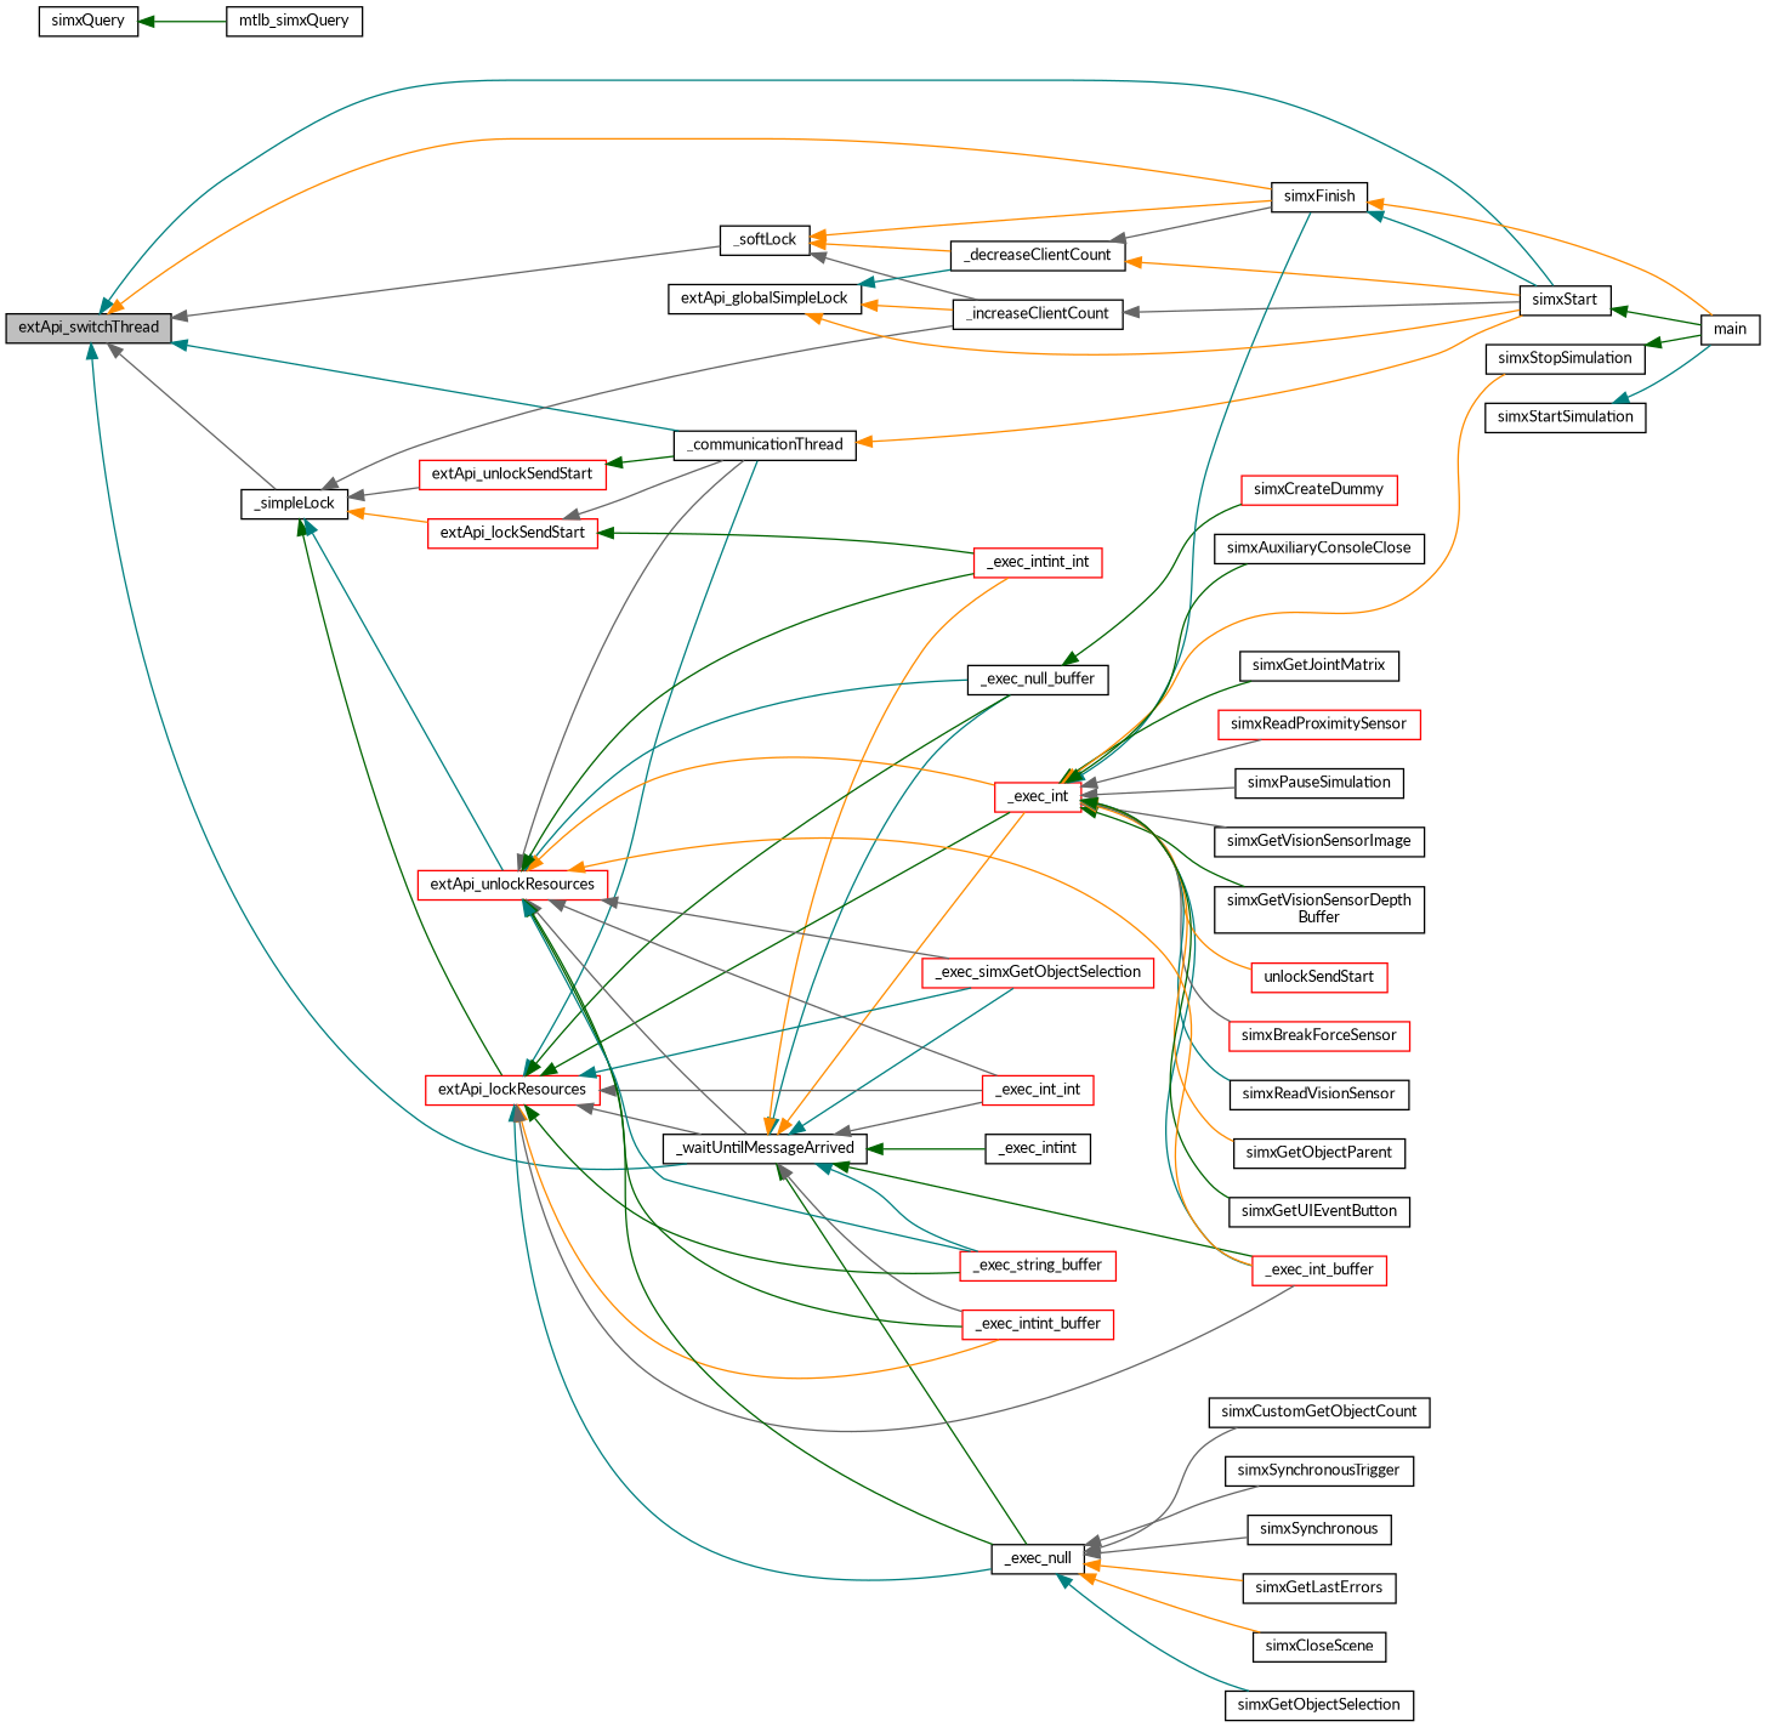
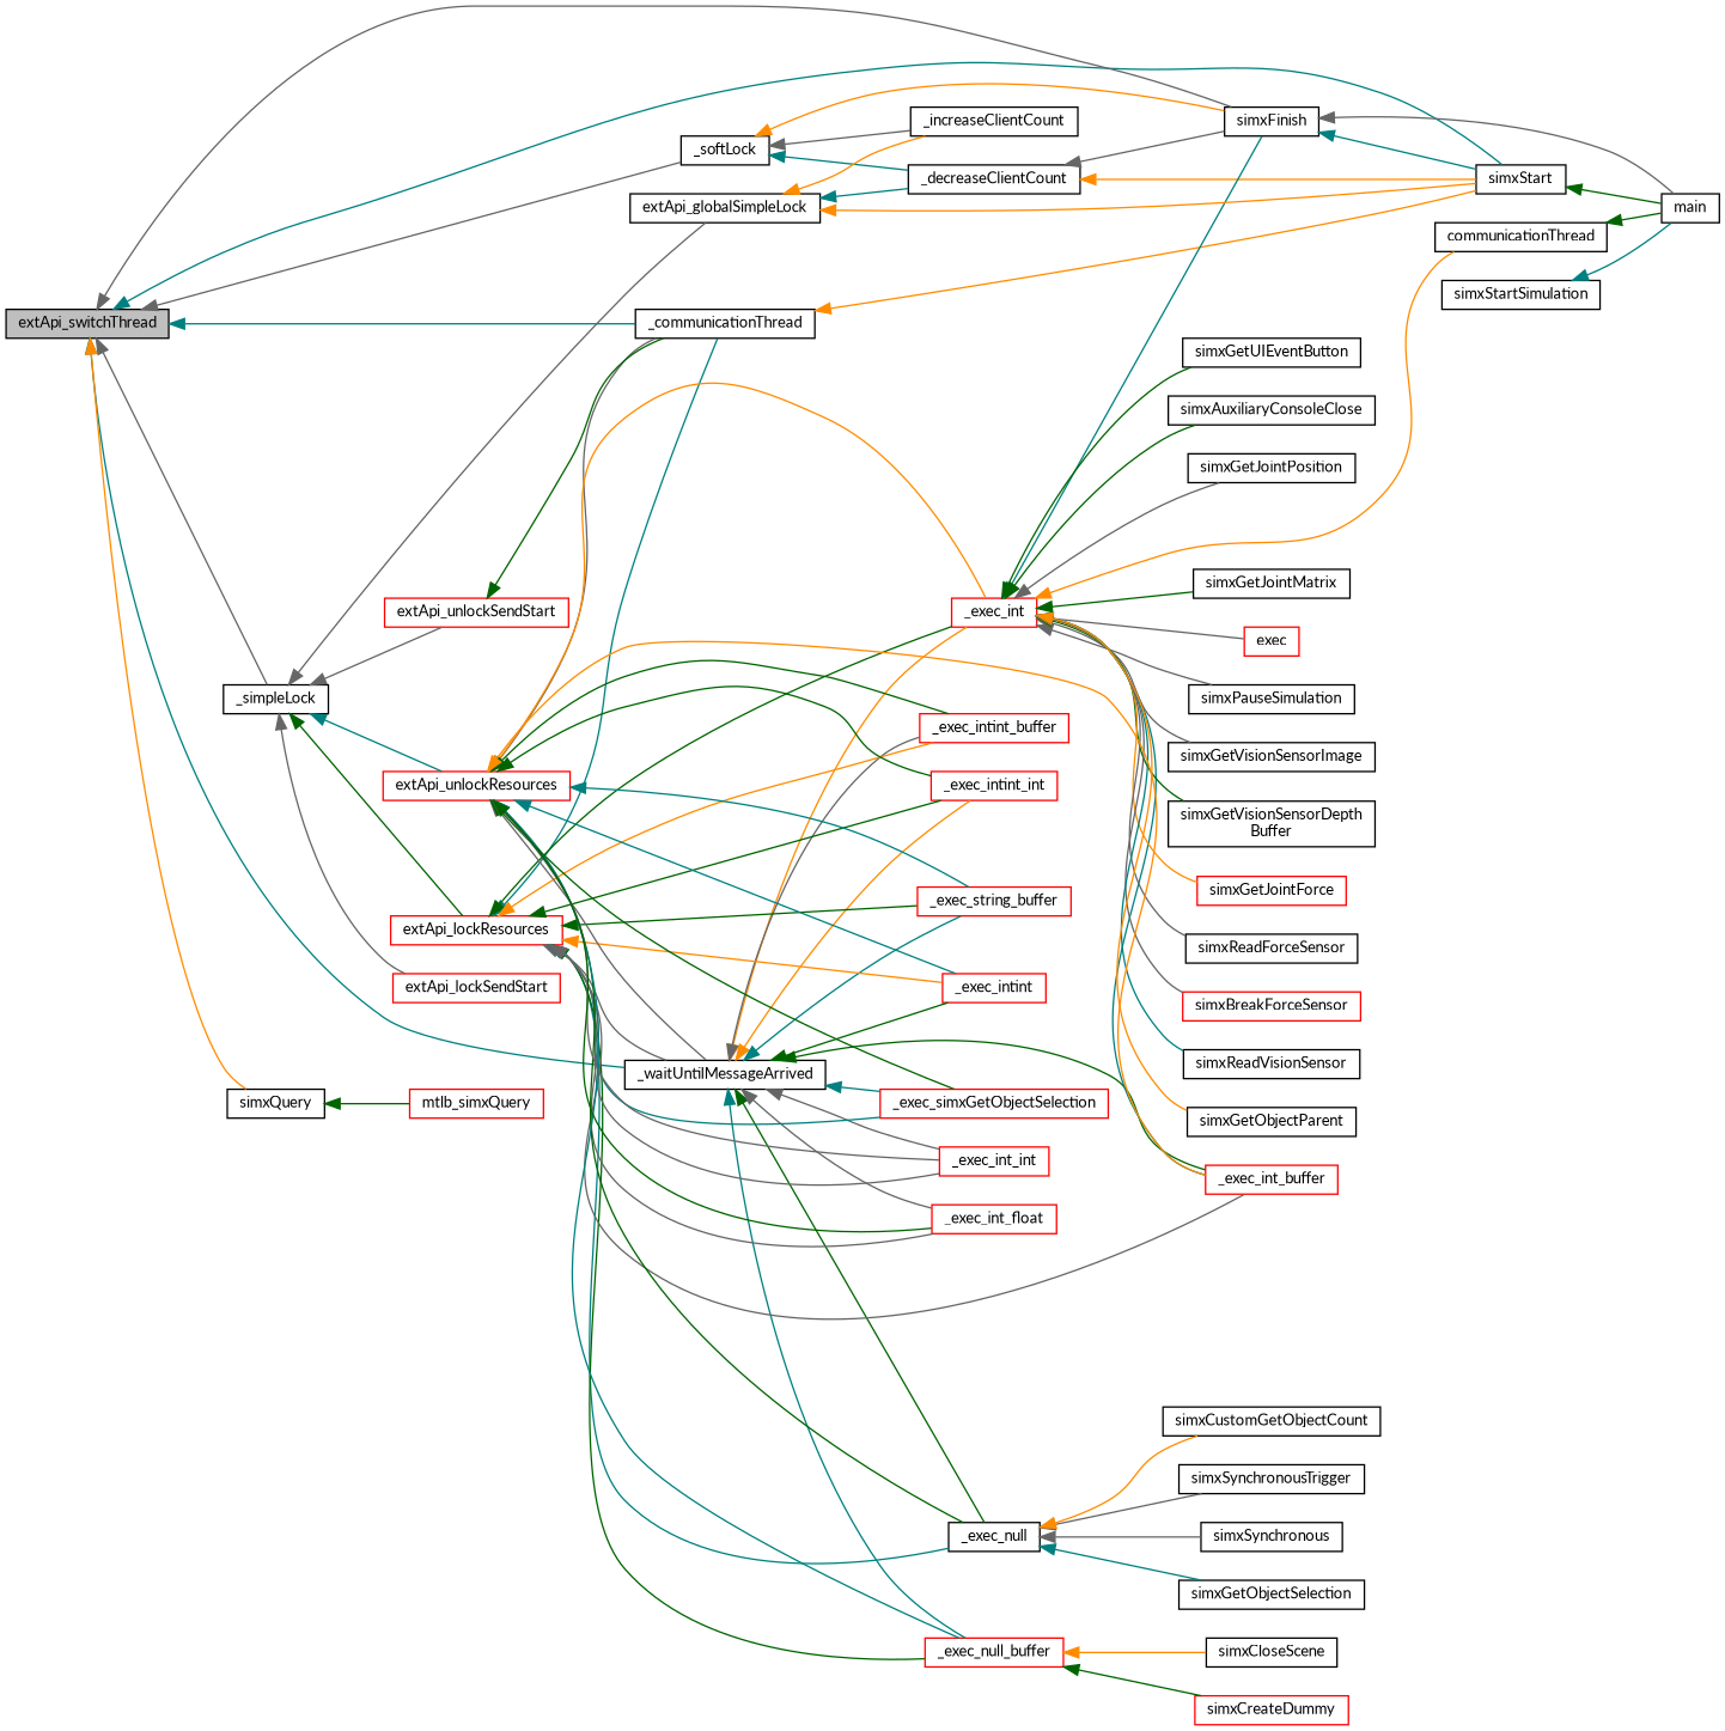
  digraph {
    fontname=Lato
    rankdir=LR
    node [color=black fillcolor=white fontname=Lato fontsize=10 shape=record style=filled]
    edge [color=gray40 dir=back fontname=Lato fontsize=10 labelfontname=Helvetica labelfontsize=10 style=solid]
    n1 [fillcolor=grey75 fontcolor=black height=0.2 label=extApi_switchThread width=0.4]
    n2 [height=0.2 label=_softLock width=0.4]
    n3 [height=0.2 label=simxStart width=0.4]
    n4 [height=0.2 label=simxFinish width=0.4]
    n5 [height=0.2 label=_waitUntilMessageArrived width=0.4]
    n6 [height=0.2 label=_communicationThread width=0.4]
    n7 [height=0.2 label=simxQuery width=0.4]
    n8 [height=0.2 label=_simpleLock width=0.4]
    n9 [height=0.2 label=_increaseClientCount width=0.4]
    n10 [height=0.2 label=_decreaseClientCount width=0.4]
    n11 [height=0.2 label=main width=0.4]
    n12 [height=0.2 label=_exec_null width=0.4]
-   n13 [height=0.2 label=_exec_null_buffer width=0.4]
+   n13 [color=red height=0.2 label=_exec_null_buffer width=0.4]
    n14 [color=red height=0.2 label=_exec_int width=0.4]
-   n15 [height=0.2 label=_exec_intint width=0.4]
+   n15 [color=red height=0.2 label=_exec_intint width=0.4]
    n16 [color=red height=0.2 label=_exec_simxGetObjectSelection width=0.4]
    n17 [color=red height=0.2 label=_exec_int_int width=0.4]
    n18 [color=red height=0.2 label=_exec_intint_int width=0.4]
    n19 [color=red height=0.2 label=_exec_intint_buffer width=0.4]
+   n20 [color=red height=0.2 label=_exec_int_float width=0.4]
    n21 [color=red height=0.2 label=_exec_int_buffer width=0.4]
    n22 [color=red height=0.2 label=_exec_string_buffer width=0.4]
-   n23 [height=0.2 label=mtlb_simxQuery width=0.4]
+   n23 [color=red height=0.2 label=mtlb_simxQuery width=0.4]
    n24 [height=0.2 label=extApi_globalSimpleLock width=0.4]
    n25 [color=red height=0.2 label=extApi_lockResources width=0.4]
    n26 [color=red height=0.2 label=extApi_unlockResources width=0.4]
    n27 [color=red height=0.2 label=extApi_lockSendStart width=0.4]
    n28 [color=red height=0.2 label=extApi_unlockSendStart width=0.4]
    n29 [height=0.2 label=simxSynchronousTrigger width=0.4]
    n30 [height=0.2 label=simxSynchronous width=0.4]
-   n31 [height=0.2 label=simxGetLastErrors width=0.4]
    n32 [height=0.2 label=simxCloseScene width=0.4]
    n33 [height=0.2 label=simxGetObjectSelection width=0.4]
    n34 [height=0.2 label=simxCustomGetObjectCount width=0.4]
    n35 [color=red height=0.2 label=simxCreateDummy width=0.4]
+   n36 [height=0.2 label=simxGetJointPosition width=0.4]
    n37 [height=0.2 label=simxGetJointMatrix width=0.4]
-   n38 [color=red height=0.2 label=simxReadProximitySensor width=0.4]
+   n38 [color=red height=0.2 label=exec width=0.4]
    n39 [height=0.2 label=simxPauseSimulation width=0.4]
-   n40 [height=0.2 label=simxStopSimulation width=0.4]
+   n40 [height=0.2 label=communicationThread width=0.4]
    n41 [height=0.2 label=simxGetVisionSensorImage width=0.4]
    n42 [height=0.2 label="simxGetVisionSensorDepth\lBuffer" width=0.4]
-   n43 [color=red height=0.2 label=unlockSendStart width=0.4]
+   n43 [color=red height=0.2 label=simxGetJointForce width=0.4]
+   n44 [height=0.2 label=simxReadForceSensor width=0.4]
    n45 [color=red height=0.2 label=simxBreakForceSensor width=0.4]
    n46 [height=0.2 label=simxReadVisionSensor width=0.4]
    n47 [height=0.2 label=simxGetObjectParent width=0.4]
    n48 [height=0.2 label=simxGetUIEventButton width=0.4]
    n49 [height=0.2 label=simxAuxiliaryConsoleClose width=0.4]
    n50 [height=0.2 label=simxStartSimulation width=0.4]
    n1 -> n2
    n1 -> n3 [color=teal]
-   n1 -> n4 [color=darkorange]
+   n1 -> n4
    n1 -> n5 [color=teal]
    n1 -> n6 [color=teal]
+   n1 -> n7 [color=darkorange]
    n1 -> n8
    n2 -> n4 [color=darkorange]
    n2 -> n9
-   n2 -> n10 [color=darkorange]
+   n2 -> n10 [color=teal]
    n3 -> n11 [color=darkgreen]
    n4 -> n3 [color=teal]
-   n4 -> n11 [color=darkorange]
+   n4 -> n11
    n5 -> n12 [color=darkgreen]
    n5 -> n13 [color=teal]
    n5 -> n14 [color=darkorange]
    n5 -> n15 [color=darkgreen]
    n5 -> n16 [color=teal]
    n5 -> n17
    n5 -> n18 [color=darkorange]
    n5 -> n19
+   n5 -> n20
    n5 -> n21 [color=darkgreen]
    n5 -> n22 [color=teal]
    n6 -> n3 [color=darkorange]
    n7 -> n23 [color=darkgreen]
-   n8 -> n9
+   n8 -> n24
    n8 -> n25 [color=darkgreen]
    n8 -> n26 [color=teal]
-   n8 -> n27 [color=darkorange]
+   n8 -> n27
    n8 -> n28
-   n9 -> n3
    n10 -> n3 [color=darkorange]
    n10 -> n4
    n12 -> n29
    n12 -> n30
-   n12 -> n31 [color=darkorange]
-   n12 -> n32 [color=darkorange]
+   n13 -> n32 [color=darkorange]
    n12 -> n33 [color=teal]
-   n12 -> n34
+   n12 -> n34 [color=darkorange]
    n13 -> n35 [color=darkgreen]
    n14 -> n4 [color=teal]
    n14 -> n21 [color=teal]
+   n14 -> n36
    n14 -> n37 [color=darkgreen]
    n14 -> n38
    n14 -> n39
    n14 -> n40 [color=darkorange]
    n14 -> n41
    n14 -> n42 [color=darkgreen]
    n14 -> n43 [color=darkorange]
+   n14 -> n44
    n14 -> n45
    n14 -> n46 [color=teal]
    n14 -> n47 [color=darkorange]
    n14 -> n48 [color=darkgreen]
    n14 -> n49 [color=darkgreen]
    n24 -> n3 [color=darkorange]
    n24 -> n9 [color=darkorange]
    n24 -> n10 [color=teal]
    n25 -> n5
    n25 -> n6 [color=teal]
    n25 -> n12 [color=teal]
    n25 -> n13 [color=darkgreen]
    n25 -> n14 [color=darkgreen]
+   n25 -> n15 [color=darkorange]
    n25 -> n16 [color=teal]
    n25 -> n17
-   n27 -> n18 [color=darkgreen]
+   n25 -> n18 [color=darkgreen]
    n25 -> n19 [color=darkorange]
+   n25 -> n20
    n25 -> n21
    n25 -> n22 [color=darkgreen]
    n26 -> n5
    n26 -> n6
    n26 -> n12 [color=darkgreen]
    n26 -> n13 [color=teal]
    n26 -> n14 [color=darkorange]
-   n26 -> n16
+   n26 -> n15 [color=teal]
+   n26 -> n16 [color=darkgreen]
    n26 -> n17
    n26 -> n18 [color=darkgreen]
    n26 -> n19 [color=darkgreen]
+   n26 -> n20 [color=darkgreen]
    n26 -> n21 [color=darkorange]
    n26 -> n22 [color=teal]
-   n27 -> n6
    n28 -> n6 [color=darkgreen]
    n40 -> n11 [color=darkgreen]
    n50 -> n11 [color=teal]
  }
